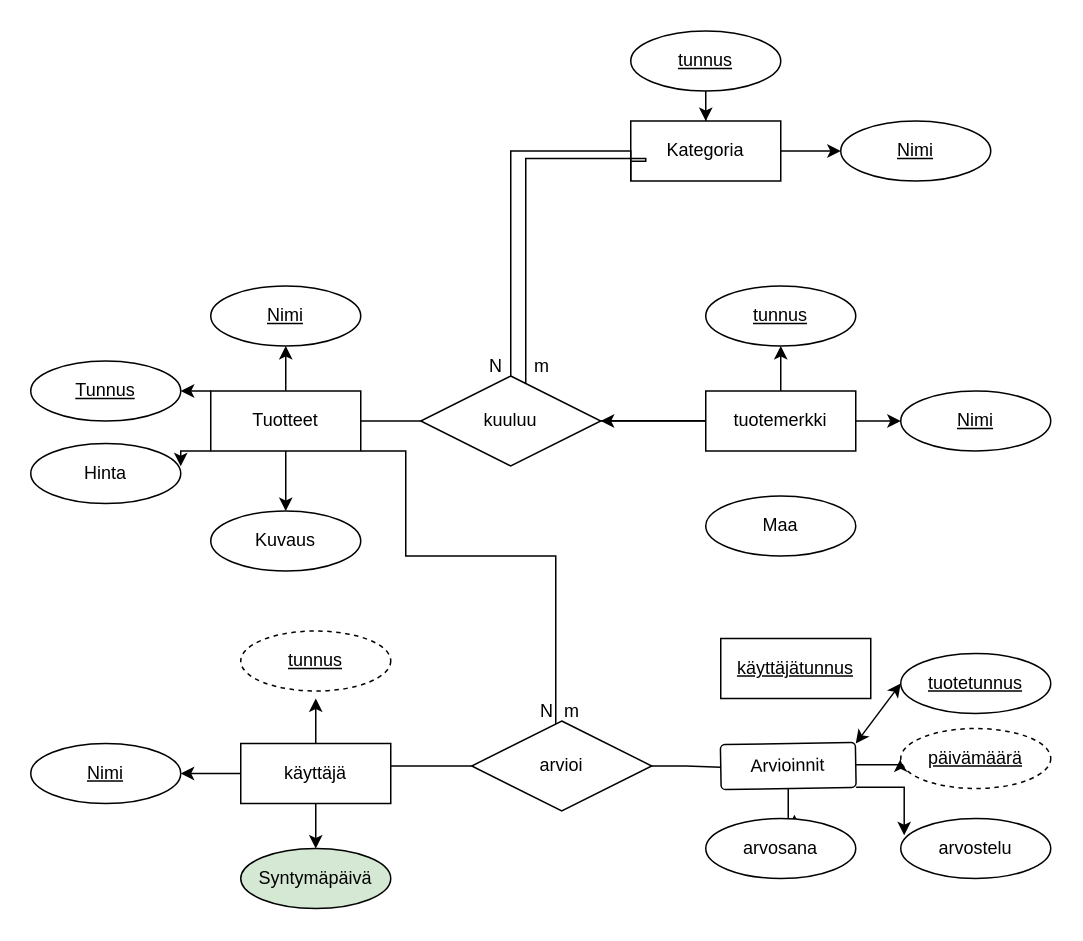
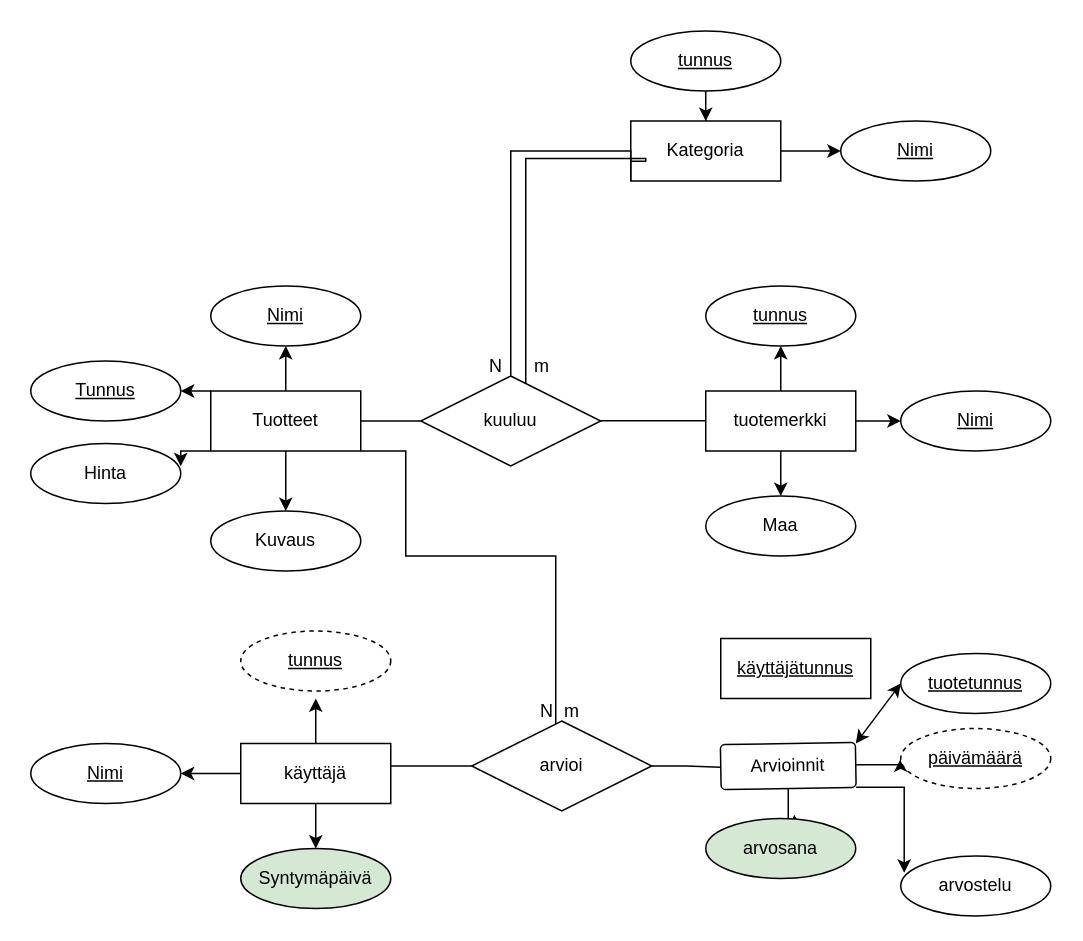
  <mxCell id="0" />
  <mxCell id="1" parent="0" />
  <mxCell id="2" style="edgeStyle=orthogonalEdgeStyle;rounded=0;orthogonalLoop=1;jettySize=auto;html=1;exitX=0.5;exitY=1;exitDx=0;exitDy=0;entryX=0.5;entryY=0;entryDx=0;entryDy=0;" edge="1" parent="1" source="6" target="8"><mxGeometry relative="1" as="geometry" /></mxCell>
  <mxCell id="3" style="edgeStyle=orthogonalEdgeStyle;rounded=0;orthogonalLoop=1;jettySize=auto;html=1;exitX=0;exitY=0.5;exitDx=0;exitDy=0;entryX=1;entryY=0.5;entryDx=0;entryDy=0;" edge="1" parent="1" source="6" target="7"><mxGeometry relative="1" as="geometry" /></mxCell>
  <mxCell id="4" style="edgeStyle=orthogonalEdgeStyle;rounded=0;orthogonalLoop=1;jettySize=auto;html=1;exitX=0.5;exitY=0;exitDx=0;exitDy=0;entryX=0.5;entryY=1;entryDx=0;entryDy=0;" edge="1" parent="1" source="6"><mxGeometry relative="1" as="geometry"><mxPoint x="210" y="465" as="targetPoint" /></mxGeometry></mxCell>
  <mxCell id="5" style="edgeStyle=orthogonalEdgeStyle;rounded=0;orthogonalLoop=1;jettySize=auto;html=1;entryX=0;entryY=0.5;entryDx=0;entryDy=0;endArrow=none;endFill=0;" edge="1" parent="1" source="6" target="46"><mxGeometry relative="1" as="geometry"><Array as="points"><mxPoint x="270" y="510" /><mxPoint x="270" y="510" /></Array></mxGeometry></mxCell>
  <mxCell id="6" value="käyttäjä" style="whiteSpace=wrap;html=1;align=center;" vertex="1" parent="1"><mxGeometry x="160" y="495" width="100" height="40" as="geometry" /></mxCell>
  <mxCell id="7" value="&lt;u&gt;Nimi&lt;/u&gt;" style="ellipse;whiteSpace=wrap;html=1;align=center;" vertex="1" parent="1"><mxGeometry y="495" width="100" height="40" as="geometry" x="20" /></mxCell>
  <mxCell id="8" value="Syntymäpäivä" style="ellipse;whiteSpace=wrap;html=1;align=center;fillColor=#d5e8d4;" vertex="1" parent="1"><mxGeometry x="160" y="565" width="100" height="40" as="geometry" /></mxCell>
  <mxCell id="9" style="edgeStyle=orthogonalEdgeStyle;rounded=0;orthogonalLoop=1;jettySize=auto;html=1;exitX=0;exitY=0;exitDx=0;exitDy=0;entryX=1;entryY=0.5;entryDx=0;entryDy=0;" edge="1" parent="1" source="14" target="15"><mxGeometry relative="1" as="geometry" /></mxCell>
  <mxCell id="10" style="edgeStyle=orthogonalEdgeStyle;rounded=0;orthogonalLoop=1;jettySize=auto;html=1;exitX=0;exitY=1;exitDx=0;exitDy=0;entryX=1;entryY=0.379;entryDx=0;entryDy=0;entryPerimeter=0;" edge="1" parent="1" source="14" target="18"><mxGeometry relative="1" as="geometry" /></mxCell>
  <mxCell id="11" style="edgeStyle=orthogonalEdgeStyle;rounded=0;orthogonalLoop=1;jettySize=auto;html=1;exitX=0.5;exitY=0;exitDx=0;exitDy=0;entryX=0.5;entryY=1;entryDx=0;entryDy=0;" edge="1" parent="1" source="14" target="16"><mxGeometry relative="1" as="geometry" /></mxCell>
  <mxCell id="12" style="edgeStyle=orthogonalEdgeStyle;rounded=0;orthogonalLoop=1;jettySize=auto;html=1;" edge="1" parent="1" source="14" target="17"><mxGeometry relative="1" as="geometry" /></mxCell>
  <mxCell id="13" style="edgeStyle=orthogonalEdgeStyle;rounded=0;orthogonalLoop=1;jettySize=auto;html=1;exitX=1;exitY=1;exitDx=0;exitDy=0;endArrow=none;endFill=0;" edge="1" parent="1" source="14" target="46"><mxGeometry relative="1" as="geometry"><mxPoint x="355" y="360" as="targetPoint" /><Array as="points"><mxPoint x="270" y="300" /><mxPoint x="270" y="370" /><mxPoint x="370" y="370" /></Array></mxGeometry></mxCell>
  <mxCell id="14" value="Tuotteet" style="whiteSpace=wrap;html=1;align=center;" vertex="1" parent="1"><mxGeometry x="140" y="260" width="100" height="40" as="geometry" /></mxCell>
  <mxCell id="15" value="&lt;u&gt;Tunnus&lt;/u&gt;" style="ellipse;whiteSpace=wrap;html=1;align=center;" vertex="1" parent="1"><mxGeometry y="240" width="100" height="40" as="geometry" x="20" /></mxCell>
  <mxCell id="16" value="&lt;u&gt;Nimi&lt;/u&gt;" style="ellipse;whiteSpace=wrap;html=1;align=center;" vertex="1" parent="1"><mxGeometry x="140" y="190" width="100" height="40" as="geometry" /></mxCell>
  <mxCell id="17" value="Kuvaus" style="ellipse;whiteSpace=wrap;html=1;align=center;" vertex="1" parent="1"><mxGeometry x="140" y="340" width="100" height="40" as="geometry" /></mxCell>
  <mxCell id="18" value="Hinta" style="ellipse;whiteSpace=wrap;html=1;align=center;" vertex="1" parent="1"><mxGeometry y="295" width="100" height="40" as="geometry" x="20" /></mxCell>
  <mxCell id="19" style="edgeStyle=orthogonalEdgeStyle;rounded=0;orthogonalLoop=1;jettySize=auto;html=1;exitX=1;exitY=0.5;exitDx=0;exitDy=0;entryX=0;entryY=0.5;entryDx=0;entryDy=0;" edge="1" parent="1" source="22" target="24"><mxGeometry relative="1" as="geometry" /></mxCell>
- <mxCell id="20" style="edgeStyle=orthogonalEdgeStyle;rounded=0;orthogonalLoop=1;jettySize=auto;html=1;" edge="1" parent="1" source="22" target="43"><mxGeometry relative="1" as="geometry" /></mxCell>
+ <mxCell id="20" style="edgeStyle=orthogonalEdgeStyle;rounded=0;orthogonalLoop=1;jettySize=auto;html=1;entryX=0.5;entryY=0;entryDx=0;entryDy=0;" edge="1" parent="1" source="22" target="25"><mxGeometry relative="1" as="geometry" /></mxCell>
  <mxCell id="21" style="edgeStyle=orthogonalEdgeStyle;rounded=0;orthogonalLoop=1;jettySize=auto;html=1;entryX=0.5;entryY=1;entryDx=0;entryDy=0;" edge="1" parent="1" source="22" target="23"><mxGeometry relative="1" as="geometry" /></mxCell>
  <mxCell id="22" value="tuotemerkki" style="whiteSpace=wrap;html=1;align=center;" vertex="1" parent="1"><mxGeometry x="470" y="260" width="100" height="40" as="geometry" /></mxCell>
  <mxCell id="23" value="&lt;u&gt;tunnus&lt;/u&gt;" style="ellipse;whiteSpace=wrap;html=1;align=center;" vertex="1" parent="1"><mxGeometry x="470" y="190" width="100" height="40" as="geometry" /></mxCell>
  <mxCell id="24" value="&lt;u&gt;Nimi&lt;/u&gt;" style="ellipse;whiteSpace=wrap;html=1;align=center;" vertex="1" parent="1"><mxGeometry x="600" y="260" width="100" height="40" as="geometry" /></mxCell>
  <mxCell id="25" value="Maa" style="ellipse;whiteSpace=wrap;html=1;align=center;" vertex="1" parent="1"><mxGeometry x="470" y="330" width="100" height="40" as="geometry" /></mxCell>
  <mxCell id="26" style="edgeStyle=orthogonalEdgeStyle;rounded=0;orthogonalLoop=1;jettySize=auto;html=1;exitX=1;exitY=0.5;exitDx=0;exitDy=0;" edge="1" parent="1" source="27" target="30"><mxGeometry relative="1" as="geometry" /></mxCell>
  <mxCell id="27" value="Kategoria" style="whiteSpace=wrap;html=1;align=center;" vertex="1" parent="1"><mxGeometry x="420" y="80" width="100" height="40" as="geometry" /></mxCell>
  <mxCell id="28" style="edgeStyle=orthogonalEdgeStyle;rounded=0;orthogonalLoop=1;jettySize=auto;html=1;entryX=0.5;entryY=0;entryDx=0;entryDy=0;" edge="1" parent="1" source="29" target="27"><mxGeometry relative="1" as="geometry" /></mxCell>
  <mxCell id="29" value="&lt;u&gt;tunnus&lt;/u&gt;" style="ellipse;whiteSpace=wrap;html=1;align=center;" vertex="1" parent="1"><mxGeometry x="420" y="20" width="100" height="40" as="geometry" /></mxCell>
  <mxCell id="30" value="&lt;u&gt;Nimi&lt;/u&gt;" style="ellipse;whiteSpace=wrap;html=1;align=center;" vertex="1" parent="1"><mxGeometry x="560" y="80" width="100" height="40" as="geometry" /></mxCell>
  <mxCell id="31" style="edgeStyle=orthogonalEdgeStyle;rounded=0;orthogonalLoop=1;jettySize=auto;html=1;entryX=0.591;entryY=-0.064;entryDx=0;entryDy=0;entryPerimeter=0;" edge="1" parent="1" source="34" target="38"><mxGeometry relative="1" as="geometry" /></mxCell>
  <mxCell id="32" style="edgeStyle=orthogonalEdgeStyle;rounded=0;orthogonalLoop=1;jettySize=auto;html=1;exitX=1;exitY=1;exitDx=0;exitDy=0;entryX=0.023;entryY=0.279;entryDx=0;entryDy=0;entryPerimeter=0;" edge="1" parent="1" source="34" target="39"><mxGeometry relative="1" as="geometry" /></mxCell>
  <mxCell id="33" style="edgeStyle=orthogonalEdgeStyle;rounded=0;orthogonalLoop=1;jettySize=auto;html=1;exitX=1;exitY=0.5;exitDx=0;exitDy=0;entryX=0;entryY=0.5;entryDx=0;entryDy=0;" edge="1" parent="1" source="34" target="37"><mxGeometry relative="1" as="geometry" /></mxCell>
  <mxCell id="34" value="Arvioinnit" style="rounded=1;arcSize=10;whiteSpace=wrap;html=1;align=center;rotation=-1;" vertex="1" parent="1"><mxGeometry x="480" y="495" width="90" height="30" as="geometry" /></mxCell>
  <mxCell id="35" value="&lt;u&gt;käyttäjätunnus&lt;/u&gt;" style="whiteSpace=wrap;html=1;align=center;rounded=0;" vertex="1" parent="1"><mxGeometry x="480" y="425" width="100" height="40" as="geometry" /></mxCell>
  <mxCell id="36" value="&lt;u&gt;tuotetunnus&lt;/u&gt;" style="ellipse;whiteSpace=wrap;html=1;align=center;" vertex="1" parent="1"><mxGeometry x="600" y="435" width="100" height="40" as="geometry" /></mxCell>
  <mxCell id="37" value="&lt;u&gt;päivämäärä&lt;/u&gt;" style="ellipse;whiteSpace=wrap;html=1;align=center;dashed=1;" vertex="1" parent="1"><mxGeometry x="600" y="485" width="100" height="40" as="geometry" /></mxCell>
- <mxCell id="38" value="arvosana" style="ellipse;whiteSpace=wrap;html=1;align=center;" vertex="1" parent="1"><mxGeometry x="470" y="545" width="100" height="40" as="geometry" /></mxCell>
- <mxCell id="39" value="arvostelu" style="ellipse;whiteSpace=wrap;html=1;align=center;" vertex="1" parent="1"><mxGeometry x="600" y="545" width="100" height="40" as="geometry" /></mxCell>
+ <mxCell id="38" value="arvosana" style="ellipse;whiteSpace=wrap;html=1;align=center;fillColor=#d5e8d4;" vertex="1" parent="1"><mxGeometry x="470" y="545" width="100" height="40" as="geometry" /></mxCell>
+ <mxCell id="39" value="arvostelu" style="ellipse;whiteSpace=wrap;html=1;align=center;" vertex="1" parent="1"><mxGeometry x="600" y="570" width="100" height="40" as="geometry" /></mxCell>
  <mxCell id="40" value="" style="endArrow=classic;startArrow=classic;html=1;rounded=0;" edge="1" parent="1"><mxGeometry width="50" height="50" relative="1" as="geometry"><mxPoint x="570" y="495" as="sourcePoint" /><mxPoint x="600" y="455" as="targetPoint" /></mxGeometry></mxCell>
  <mxCell id="41" style="edgeStyle=orthogonalEdgeStyle;rounded=0;orthogonalLoop=1;jettySize=auto;html=1;entryX=1;entryY=0.5;entryDx=0;entryDy=0;endArrow=none;endFill=0;" edge="1" parent="1" source="43" target="14"><mxGeometry relative="1" as="geometry" /></mxCell>
  <mxCell id="42" style="edgeStyle=orthogonalEdgeStyle;rounded=0;orthogonalLoop=1;jettySize=auto;html=1;entryX=0;entryY=1;entryDx=0;entryDy=0;endArrow=none;endFill=0;" edge="1" parent="1" source="43" target="27"><mxGeometry relative="1" as="geometry"><Array as="points"><mxPoint x="340" y="100" /><mxPoint x="420" y="100" /></Array></mxGeometry></mxCell>
  <mxCell id="43" value="kuuluu" style="shape=rhombus;perimeter=rhombusPerimeter;whiteSpace=wrap;html=1;align=center;" vertex="1" parent="1"><mxGeometry x="280" y="250" width="120" height="60" as="geometry" /></mxCell>
  <mxCell id="44" style="edgeStyle=orthogonalEdgeStyle;rounded=0;orthogonalLoop=1;jettySize=auto;html=1;entryX=1;entryY=0.5;entryDx=0;entryDy=0;endArrow=none;endFill=0;" edge="1" parent="1"><mxGeometry relative="1" as="geometry"><mxPoint x="440" y="279.76" as="sourcePoint" /><mxPoint x="400" y="279.76" as="targetPoint" /><Array as="points"><mxPoint x="470" y="279.76" /><mxPoint x="470" y="279.76" /></Array></mxGeometry></mxCell>
  <mxCell id="45" style="edgeStyle=orthogonalEdgeStyle;rounded=0;orthogonalLoop=1;jettySize=auto;html=1;entryX=0;entryY=0.5;entryDx=0;entryDy=0;endArrow=none;endFill=0;" edge="1" parent="1" source="46" target="34"><mxGeometry relative="1" as="geometry" /></mxCell>
  <mxCell id="46" value="arvioi" style="shape=rhombus;perimeter=rhombusPerimeter;whiteSpace=wrap;html=1;align=center;" vertex="1" parent="1"><mxGeometry x="314" y="480" width="120" height="60" as="geometry" /></mxCell>
  <mxCell id="47" value="N" style="text;strokeColor=none;fillColor=none;spacingLeft=4;spacingRight=4;overflow=hidden;rotatable=0;points=[[0,0.5],[1,0.5]];portConstraint=eastwest;fontSize=12;" vertex="1" parent="1"><mxGeometry x="320" y="230" width="40" height="30" as="geometry" /></mxCell>
  <mxCell id="48" value="m" style="text;strokeColor=none;fillColor=none;spacingLeft=4;spacingRight=4;overflow=hidden;rotatable=0;points=[[0,0.5],[1,0.5]];portConstraint=eastwest;fontSize=12;" vertex="1" parent="1"><mxGeometry x="350" y="230" width="40" height="30" as="geometry" /></mxCell>
  <mxCell id="49" value="N" style="text;strokeColor=none;fillColor=none;spacingLeft=4;spacingRight=4;overflow=hidden;rotatable=0;points=[[0,0.5],[1,0.5]];portConstraint=eastwest;fontSize=12;" vertex="1" parent="1"><mxGeometry x="354" y="460" width="40" height="30" as="geometry" /></mxCell>
  <mxCell id="50" value="m" style="text;strokeColor=none;fillColor=none;spacingLeft=4;spacingRight=4;overflow=hidden;rotatable=0;points=[[0,0.5],[1,0.5]];portConstraint=eastwest;fontSize=12;" vertex="1" parent="1"><mxGeometry x="370" y="460" width="40" height="30" as="geometry" /></mxCell>
  <mxCell id="51" value="&lt;u&gt;tunnus&lt;/u&gt;" style="ellipse;whiteSpace=wrap;html=1;align=center;dashed=1;" vertex="1" parent="1"><mxGeometry x="160" y="420" width="100" height="40" as="geometry" /></mxCell>
  <mxCell id="52" style="edgeStyle=orthogonalEdgeStyle;rounded=0;orthogonalLoop=1;jettySize=auto;html=1;entryX=-0.004;entryY=0.669;entryDx=0;entryDy=0;endArrow=none;endFill=0;entryPerimeter=0;" edge="1" parent="1" target="27"><mxGeometry relative="1" as="geometry"><mxPoint x="350" y="255" as="sourcePoint" /><mxPoint x="430" y="125" as="targetPoint" /><Array as="points"><mxPoint x="350" y="105" /><mxPoint x="430" y="105" /><mxPoint x="430" y="107" /></Array></mxGeometry></mxCell>
